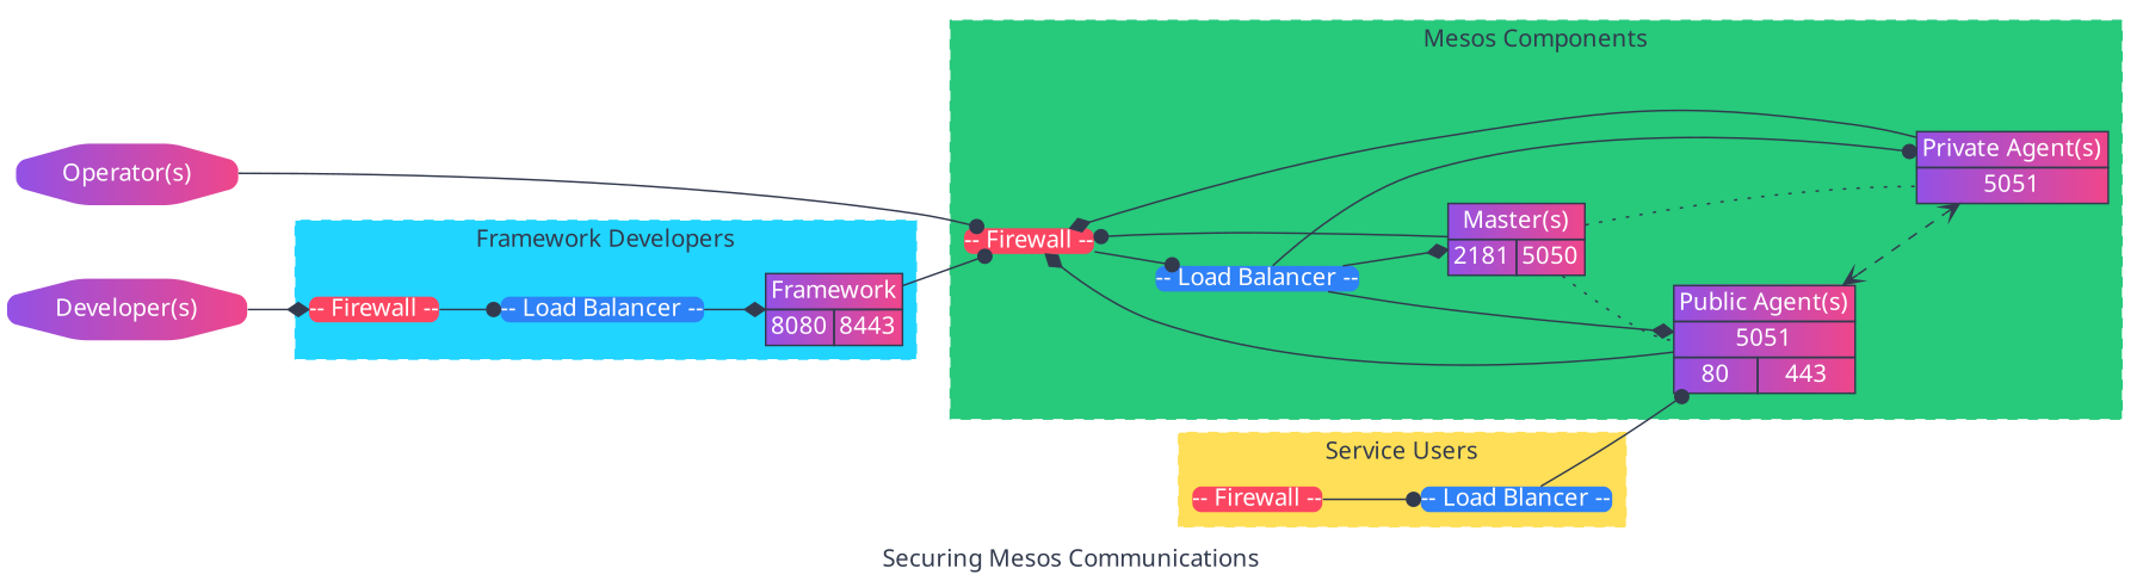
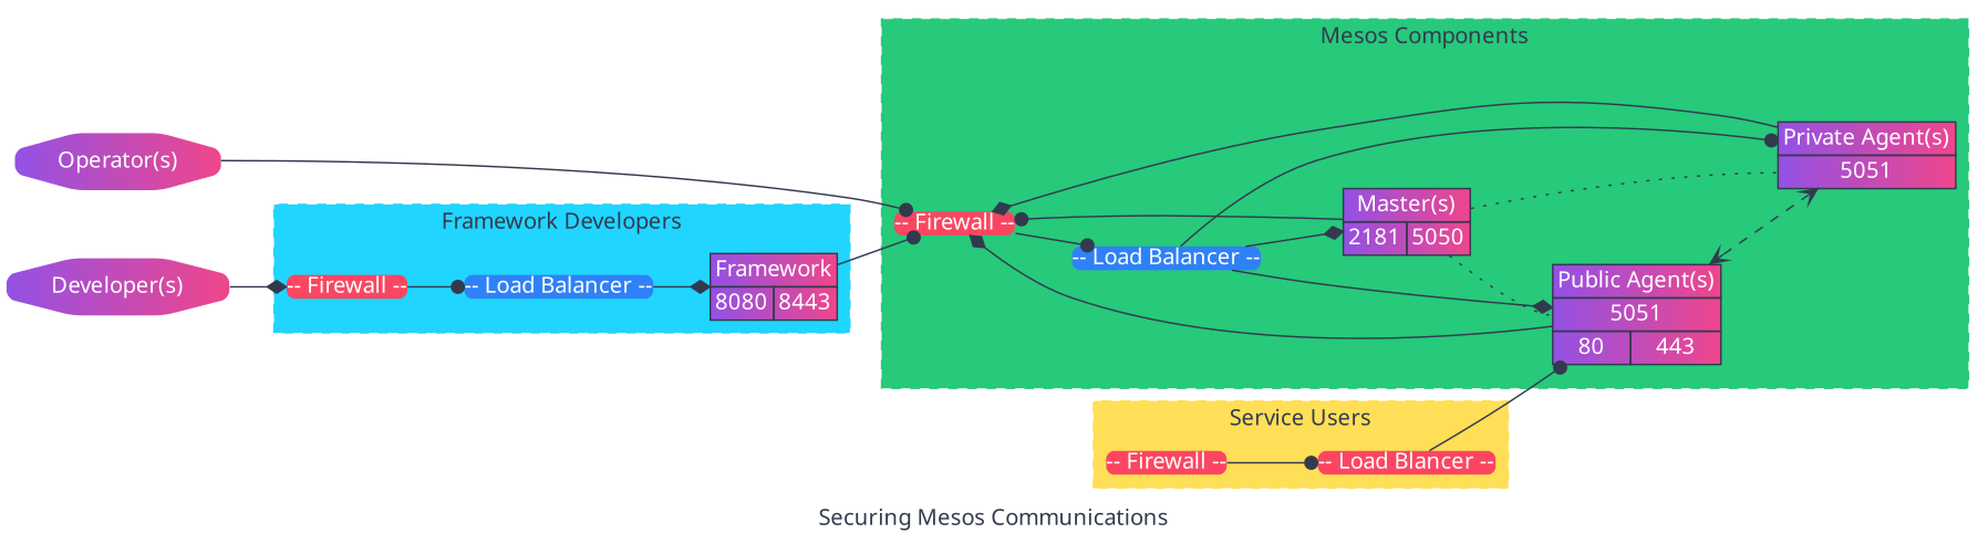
  digraph {
    fontcolor="#323a4e"
    fontname="Source Sans Pro"
    label="Securing Mesos Communications"
    nodesep=0.5
    rankdir=LR
    node [color=transparent fillcolor="#9351e5:#ef468b" fontcolor=white fontname="Source Sans Pro" shape=plain style="rounded,filled"]
    edge [arrowhead=dot arrowtail=vee color="#323a4e" fontcolor="#323a4e" fontname="Source Sans Pro"]
    n1 [label="Operator(s)" shape=octagon]
    n2 [label="Developer(s)" shape=octagon]
    n3 [fillcolor="#FC4661" label="-- Firewall --"]
    n4 [fillcolor="#2F81F7" label="-- Load Balancer --"]
    n5 [label=<       <table bgcolor="#9351e5:#ef468b" border="0" cellspacing="0" cellborder="1" color="#323a4e">         <tr>           <td colspan="2">Framework</td>         </tr>         <tr>           <td port="fw_8080">8080</td>           <td port="fw_8443">8443</td>         </tr>       </table>     >]
    n6 [fillcolor="#FC4661" label="-- Firewall --"]
    n7 [fillcolor="#2F81F7" label="-- Load Balancer --"]
    n8 [label=<       <table bgcolor="#9351e5:#ef468b" border="0" cellspacing="0" cellborder="1" color="#323a4e">         <tr>           <td colspan="2">Master(s)</td>         </tr>         <tr>           <td port="mm_2181">2181</td>           <td port="mm_5050">5050</td>         </tr>       </table>     >]
    n9 [label=<       <table bgcolor="#9351e5:#ef468b" border="0" cellspacing="0" cellborder="1" color="#323a4e">         <tr>           <td>Private Agent(s)</td>         </tr>         <tr>           <td port="ma_5051">5051</td>         </tr>       </table>     >]
    n10 [label=<       <table bgcolor="#9351e5:#ef468b" border="0" cellspacing="0" cellborder="1" color="#323a4e">         <tr>           <td colspan="2">Public Agent(s)</td>         </tr>         <tr>           <td colspan="2" port="mpa_5051">5051</td>         </tr>         <tr>           <td port="mpa_80">80</td>           <td port="mpa_443">443</td>         </tr>       </table>     >]
    n11 [fillcolor="#FC4661" label="-- Firewall --"]
-   n12 [fillcolor="#2F81F7" label="-- Load Blancer --"]
+   n12 [fillcolor="#FC4661" label="-- Load Blancer --"]
    subgraph sub_1 {
      rank=same
      n1
      n2
    }
    subgraph cluster_2 {
      color="#20D5FF"
      fillcolor="#20D5FF"
      label="Framework Developers"
      style="dashed,filled"
      n3
      n4
      n5
    }
    subgraph cluster_3 {
      color="#27C97B"
      fillcolor="#27C97B"
      label="Mesos Components"
      style="dashed,filled"
      n6
      n7
      n8
      n9
      n10
    }
    subgraph cluster_4 {
      color="#FEDF57"
      fillcolor="#FEDF57"
      label="Service Users"
      style="dashed,filled"
      n11
      n12
    }
    n1 -> n6
    n2 -> n3 [arrowhead=diamond]
    n3 -> n4
    n4 -> n5 [arrowhead=diamond]
    n5 -> n6
    n6 -> n7
    n7 -> n8 [arrowhead=diamond]
    n7 -> n9
    n7 -> n10 [arrowhead=diamond]
    n8 -> n6
    n8 -> n9 [arrowhead=vee dir=none headport=ma_5051 style=dotted]
    n8 -> n10 [arrowhead=vee dir=none headport=mpa_5051 style=dotted]
    n9 -> n6 [arrowhead=diamond]
    n10 -> n6 [arrowhead=diamond]
    n10 -> n9 [arrowhead=vee dir=both style=dashed]
    n11 -> n12
    n12 -> n10
  }
